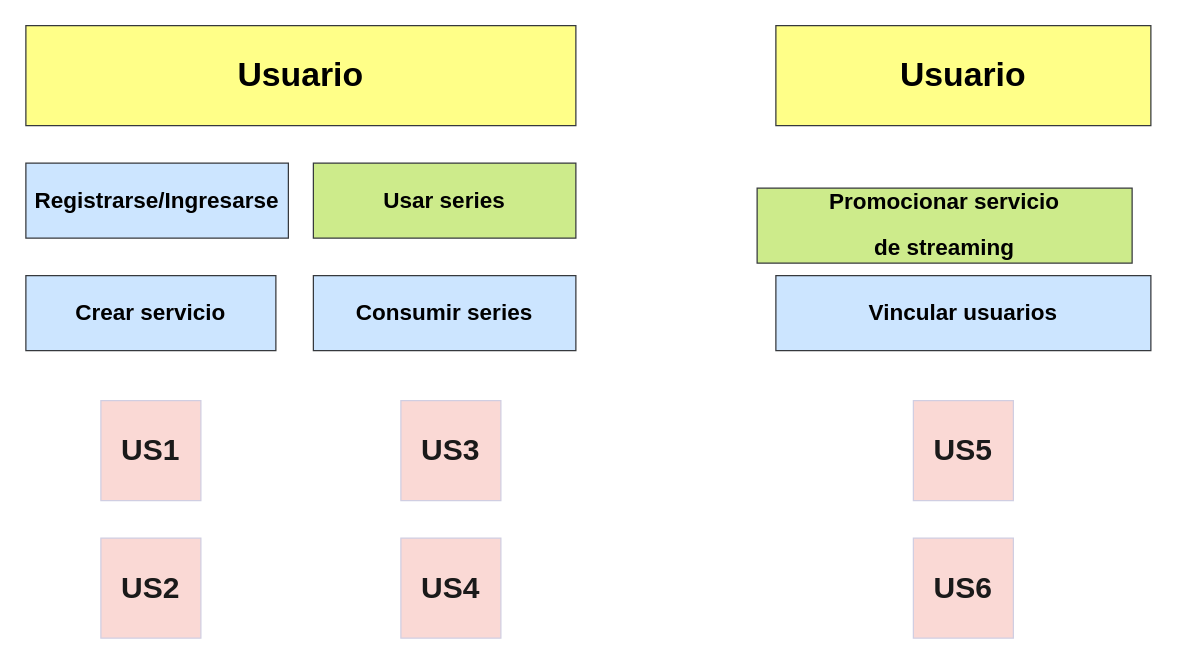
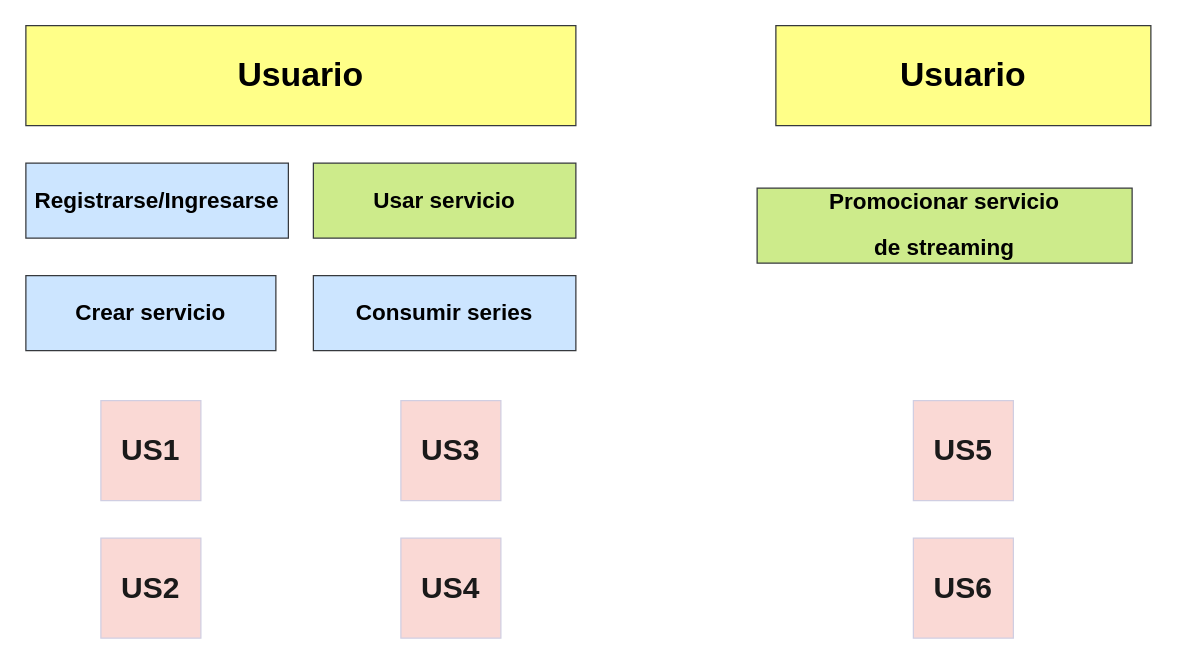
  <mxCell id="0" />
  <mxCell id="1" parent="0" />
  <mxCell id="2" value="&lt;h1&gt;&lt;font style=&quot;font-size: 27px;&quot;&gt;Usuario&lt;/font&gt;&lt;/h1&gt;" style="rounded=0;whiteSpace=wrap;html=1;strokeColor=#36393d;fillColor=#ffff88;" vertex="1" parent="1"><mxGeometry x="20" y="20" width="440" height="80" as="geometry" /></mxCell>
  <mxCell id="3" value="&lt;h1&gt;&lt;font style=&quot;font-size: 27px;&quot;&gt;Usuario&lt;/font&gt;&lt;/h1&gt;" style="rounded=0;whiteSpace=wrap;html=1;strokeColor=#36393d;fillColor=#ffff88;" vertex="1" parent="1"><mxGeometry x="620" y="20" width="300" height="80" as="geometry" /></mxCell>
  <mxCell id="4" value="&lt;h2&gt;Registrarse/Ingresarse&lt;/h2&gt;" style="rounded=0;whiteSpace=wrap;html=1;strokeColor=#36393d;fillColor=#cce5ff;" vertex="1" parent="1"><mxGeometry x="20" y="130" width="210" height="60" as="geometry" /></mxCell>
- <mxCell id="5" value="&lt;h2&gt;Usar series&lt;/h2&gt;" style="rounded=0;whiteSpace=wrap;html=1;strokeColor=#36393d;fillColor=#cdeb8b;" vertex="1" parent="1"><mxGeometry x="250" y="130" width="210" height="60" as="geometry" /></mxCell>
+ <mxCell id="5" value="&lt;h2&gt;Usar servicio&lt;/h2&gt;" style="rounded=0;whiteSpace=wrap;html=1;strokeColor=#36393d;fillColor=#cdeb8b;" vertex="1" parent="1"><mxGeometry x="250" y="130" width="210" height="60" as="geometry" /></mxCell>
  <mxCell id="6" value="&lt;h2&gt;Crear servicio&lt;/h2&gt;" style="rounded=0;whiteSpace=wrap;html=1;strokeColor=#36393d;fillColor=#cce5ff;" vertex="1" parent="1"><mxGeometry x="20" y="220" width="200" height="60" as="geometry" /></mxCell>
  <mxCell id="7" value="&lt;h2&gt;Consumir series&lt;/h2&gt;" style="rounded=0;whiteSpace=wrap;html=1;strokeColor=#36393d;fillColor=#cce5ff;" vertex="1" parent="1"><mxGeometry x="250" y="220" width="210" height="60" as="geometry" /></mxCell>
  <mxCell id="8" value="&lt;h2&gt;Promocionar servicio&lt;/h2&gt;&lt;h2&gt;de streaming&lt;/h2&gt;" style="rounded=0;whiteSpace=wrap;html=1;strokeColor=#36393d;fillColor=#cdeb8b;" vertex="1" parent="1"><mxGeometry x="605" y="150" width="300" height="60" as="geometry" /></mxCell>
- <mxCell id="9" value="&lt;h2&gt;Vincular usuarios&lt;/h2&gt;" style="rounded=0;whiteSpace=wrap;html=1;strokeColor=#36393d;fillColor=#cce5ff;" vertex="1" parent="1"><mxGeometry x="620" y="220" width="300" height="60" as="geometry" /></mxCell>
  <mxCell id="10" value="&lt;h1&gt;US1&lt;/h1&gt;" style="whiteSpace=wrap;html=1;aspect=fixed;strokeColor=#D0CEE2;fontColor=#1A1A1A;fillColor=#FAD9D5;" vertex="1" parent="1"><mxGeometry x="80" y="320" width="80" height="80" as="geometry" /></mxCell>
  <mxCell id="11" value="&lt;h1&gt;US2&lt;/h1&gt;" style="whiteSpace=wrap;html=1;aspect=fixed;strokeColor=#D0CEE2;fontColor=#1A1A1A;fillColor=#FAD9D5;" vertex="1" parent="1"><mxGeometry x="80" y="430" width="80" height="80" as="geometry" /></mxCell>
  <mxCell id="12" value="&lt;h1&gt;US3&lt;/h1&gt;" style="whiteSpace=wrap;html=1;aspect=fixed;strokeColor=#D0CEE2;fontColor=#1A1A1A;fillColor=#FAD9D5;" vertex="1" parent="1"><mxGeometry x="320" y="320" width="80" height="80" as="geometry" /></mxCell>
  <mxCell id="13" value="&lt;h1&gt;US4&lt;/h1&gt;" style="whiteSpace=wrap;html=1;aspect=fixed;strokeColor=#D0CEE2;fontColor=#1A1A1A;fillColor=#FAD9D5;" vertex="1" parent="1"><mxGeometry x="320" y="430" width="80" height="80" as="geometry" /></mxCell>
  <mxCell id="14" value="&lt;h1&gt;US5&lt;/h1&gt;" style="whiteSpace=wrap;html=1;aspect=fixed;strokeColor=#D0CEE2;fontColor=#1A1A1A;fillColor=#FAD9D5;" vertex="1" parent="1"><mxGeometry x="730" y="320" width="80" height="80" as="geometry" /></mxCell>
  <mxCell id="15" value="&lt;h1&gt;US6&lt;/h1&gt;" style="whiteSpace=wrap;html=1;aspect=fixed;strokeColor=#D0CEE2;fontColor=#1A1A1A;fillColor=#FAD9D5;" vertex="1" parent="1"><mxGeometry x="730" y="430" width="80" height="80" as="geometry" /></mxCell>
